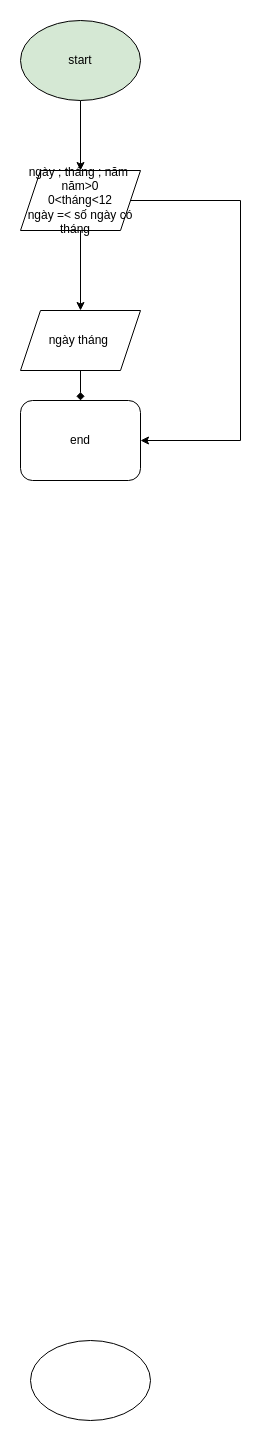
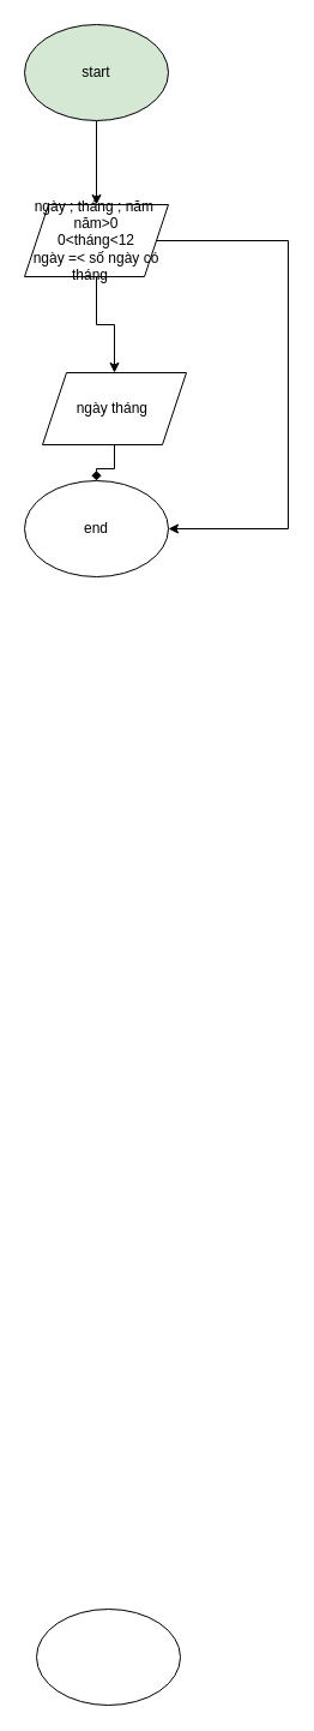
  <mxCell id="0" />
  <mxCell id="1" parent="0" />
  <mxCell id="2" value="" style="edgeStyle=orthogonalEdgeStyle;rounded=0;orthogonalLoop=1;jettySize=auto;html=1;" edge="1" parent="1" source="3" target="7"><mxGeometry relative="1" as="geometry" /></mxCell>
  <mxCell id="3" value="start" style="ellipse;whiteSpace=wrap;html=1;fillColor=#d5e8d4;" vertex="1" parent="1"><mxGeometry x="20" y="20" width="120" height="80" as="geometry" /></mxCell>
  <mxCell id="4" value="" style="ellipse;whiteSpace=wrap;html=1;" vertex="1" parent="1"><mxGeometry x="30" y="1340" width="120" height="80" as="geometry" /></mxCell>
  <mxCell id="5" value="" style="edgeStyle=orthogonalEdgeStyle;rounded=0;orthogonalLoop=1;jettySize=auto;html=1;" edge="1" parent="1" source="7" target="9"><mxGeometry relative="1" as="geometry" /></mxCell>
  <mxCell id="6" style="edgeStyle=orthogonalEdgeStyle;rounded=0;orthogonalLoop=1;jettySize=auto;html=1;entryX=1;entryY=0.5;entryDx=0;entryDy=0;" edge="1" parent="1" source="7" target="10"><mxGeometry relative="1" as="geometry"><Array as="points"><mxPoint x="240" y="200" /><mxPoint x="240" y="440" /></Array></mxGeometry></mxCell>
  <mxCell id="7" value="ngày ; tháng ; năm&amp;nbsp;&lt;br&gt;năm&amp;gt;0&lt;br&gt;0&amp;lt;tháng&amp;lt;12&lt;br&gt;ngày =&amp;lt; số ngày có tháng&amp;nbsp; &amp;nbsp;" style="shape=parallelogram;perimeter=parallelogramPerimeter;whiteSpace=wrap;html=1;fixedSize=1;" vertex="1" parent="1"><mxGeometry x="20" y="170" width="120" height="60" as="geometry" /></mxCell>
  <mxCell id="8" value="" style="edgeStyle=orthogonalEdgeStyle;rounded=0;orthogonalLoop=1;jettySize=auto;html=1;endArrow=diamond;" edge="1" parent="1" source="9" target="10"><mxGeometry relative="1" as="geometry" /></mxCell>
- <mxCell id="9" value="ngày tháng&amp;nbsp;" style="shape=parallelogram;perimeter=parallelogramPerimeter;whiteSpace=wrap;html=1;fixedSize=1;" vertex="1" parent="1"><mxGeometry x="20" y="310" width="120" height="60" as="geometry" /></mxCell>
- <mxCell id="10" value="end" style="whiteSpace=wrap;html=1;rounded=1;" vertex="1" parent="1"><mxGeometry x="20" y="400" width="120" height="80" as="geometry" /></mxCell>
+ <mxCell id="9" value="ngày tháng&amp;nbsp;" style="shape=parallelogram;perimeter=parallelogramPerimeter;whiteSpace=wrap;html=1;fixedSize=1;" vertex="1" parent="1"><mxGeometry x="35" y="310" width="120" height="60" as="geometry" /></mxCell>
+ <mxCell id="10" value="end" style="ellipse;whiteSpace=wrap;html=1;" vertex="1" parent="1"><mxGeometry x="20" y="400" width="120" height="80" as="geometry" /></mxCell>
